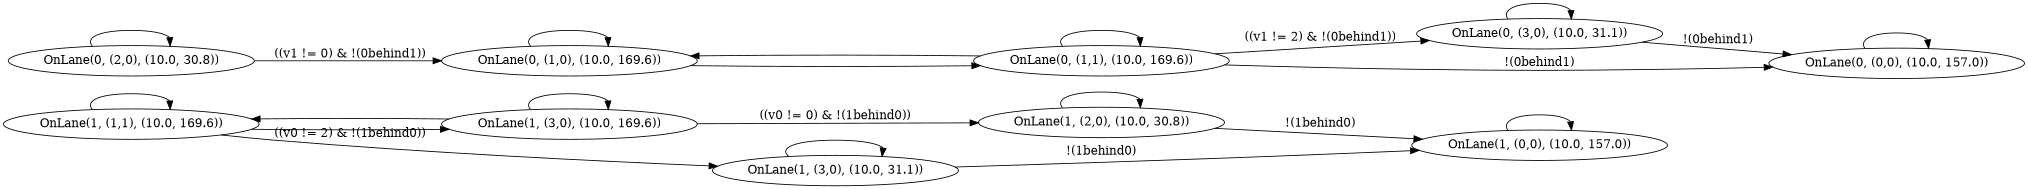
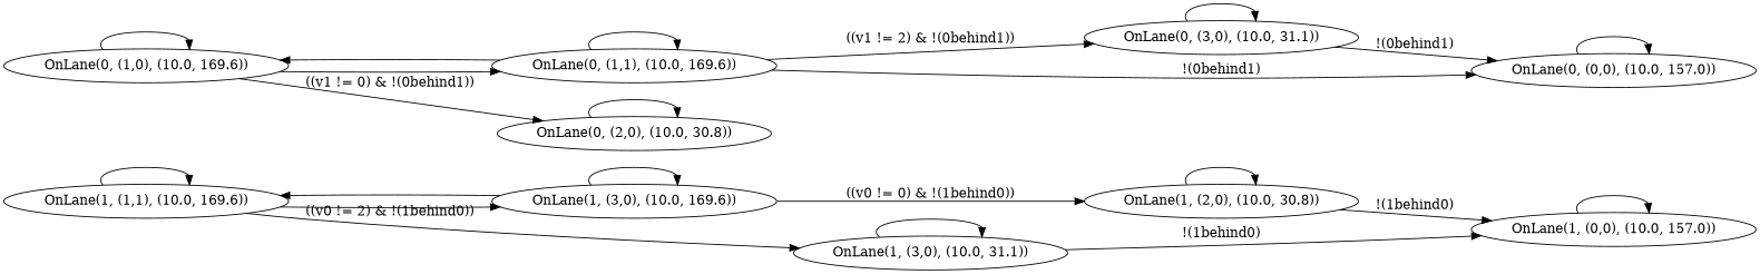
  digraph {
    fontname=helvetica
    rankdir=LR
    n1 [label="OnLane(1, (2,0), (10.0, 30.8))"]
    n2 [label="OnLane(1, (0,0), (10.0, 157.0))"]
    n3 [label="OnLane(0, (1,0), (10.0, 169.6))"]
    n4 [label="OnLane(0, (1,1), (10.0, 169.6))"]
    n5 [label="OnLane(0, (2,0), (10.0, 30.8))"]
    n6 [label="OnLane(0, (3,0), (10.0, 31.1))"]
    n7 [label="OnLane(0, (0,0), (10.0, 157.0))"]
    n8 [label="OnLane(1, (3,0), (10.0, 31.1))"]
    n9 [label="OnLane(1, (3,0), (10.0, 169.6))"]
    n10 [label="OnLane(1, (1,1), (10.0, 169.6))"]
    n1 -> n1
    n1 -> n2 [label="!(1behind0)"]
    n2 -> n2
    n3 -> n3
    n3 -> n4
-   n5 -> n3 [label="((v1 != 0) & !(0behind1))"]
+   n3 -> n5 [label="((v1 != 0) & !(0behind1))"]
    n4 -> n3
    n4 -> n4
    n4 -> n6 [label="((v1 != 2) & !(0behind1))"]
    n4 -> n7 [label="!(0behind1)"]
    n5 -> n5
    n6 -> n6
    n6 -> n7 [label="!(0behind1)"]
    n7 -> n7
    n8 -> n2 [label="!(1behind0)"]
    n8 -> n8
    n9 -> n1 [label="((v0 != 0) & !(1behind0))"]
    n9 -> n9
    n9 -> n10
    n10 -> n8 [label="((v0 != 2) & !(1behind0))"]
    n10 -> n9
    n10 -> n10
  }
